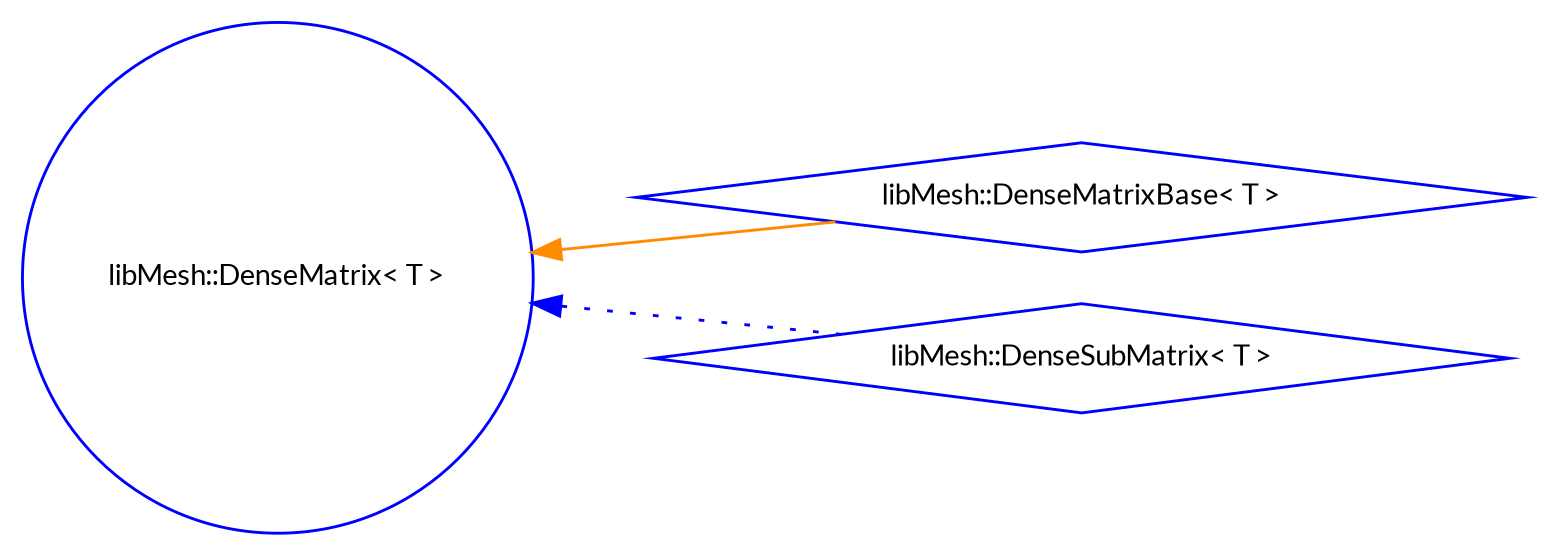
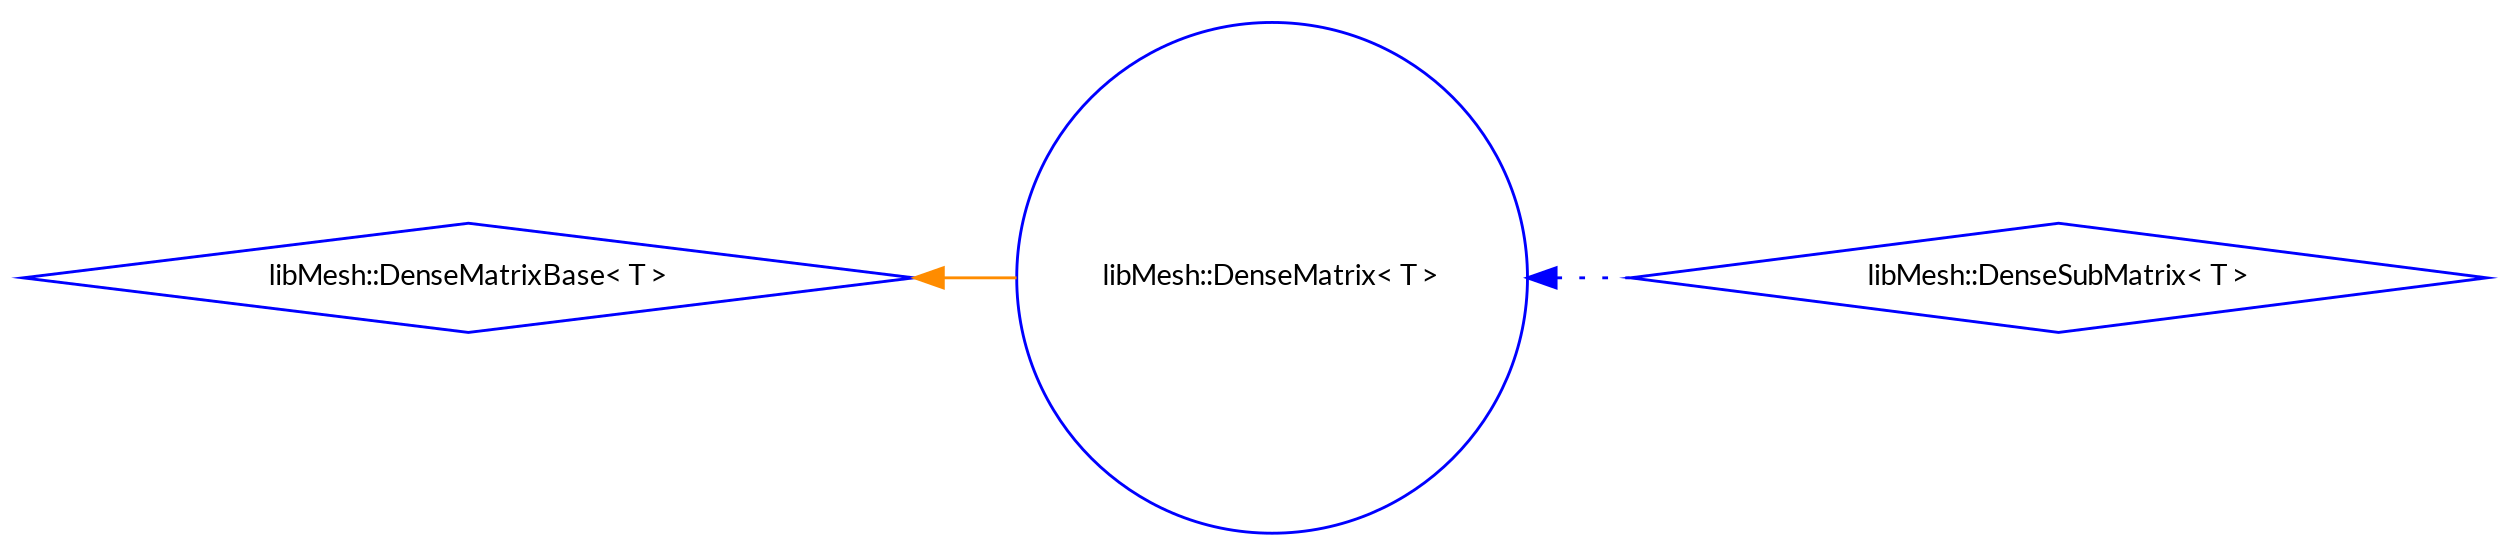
  digraph {
    fontname=Lato
    rankdir=LR
    node [color=blue fillcolor=white fontname=Lato fontsize=10 shape=diamond style=filled]
    edge [dir=back fontname=Lato fontsize=10 labelfontname=Helvetica labelfontsize=10]
    n1 [height=0.2 label="libMesh::DenseMatrixBase\< T \>" width=0.4]
    n2 [height=0.2 label="libMesh::DenseMatrix\< T \>" shape=circle width=0.4]
    n3 [height=0.2 label="libMesh::DenseSubMatrix\< T \>" width=0.4]
-   n2 -> n1 [color=darkorange style=solid]
+   n1 -> n2 [color=darkorange style=solid]
    n2 -> n3 [color=blue style=dotted]
  }
